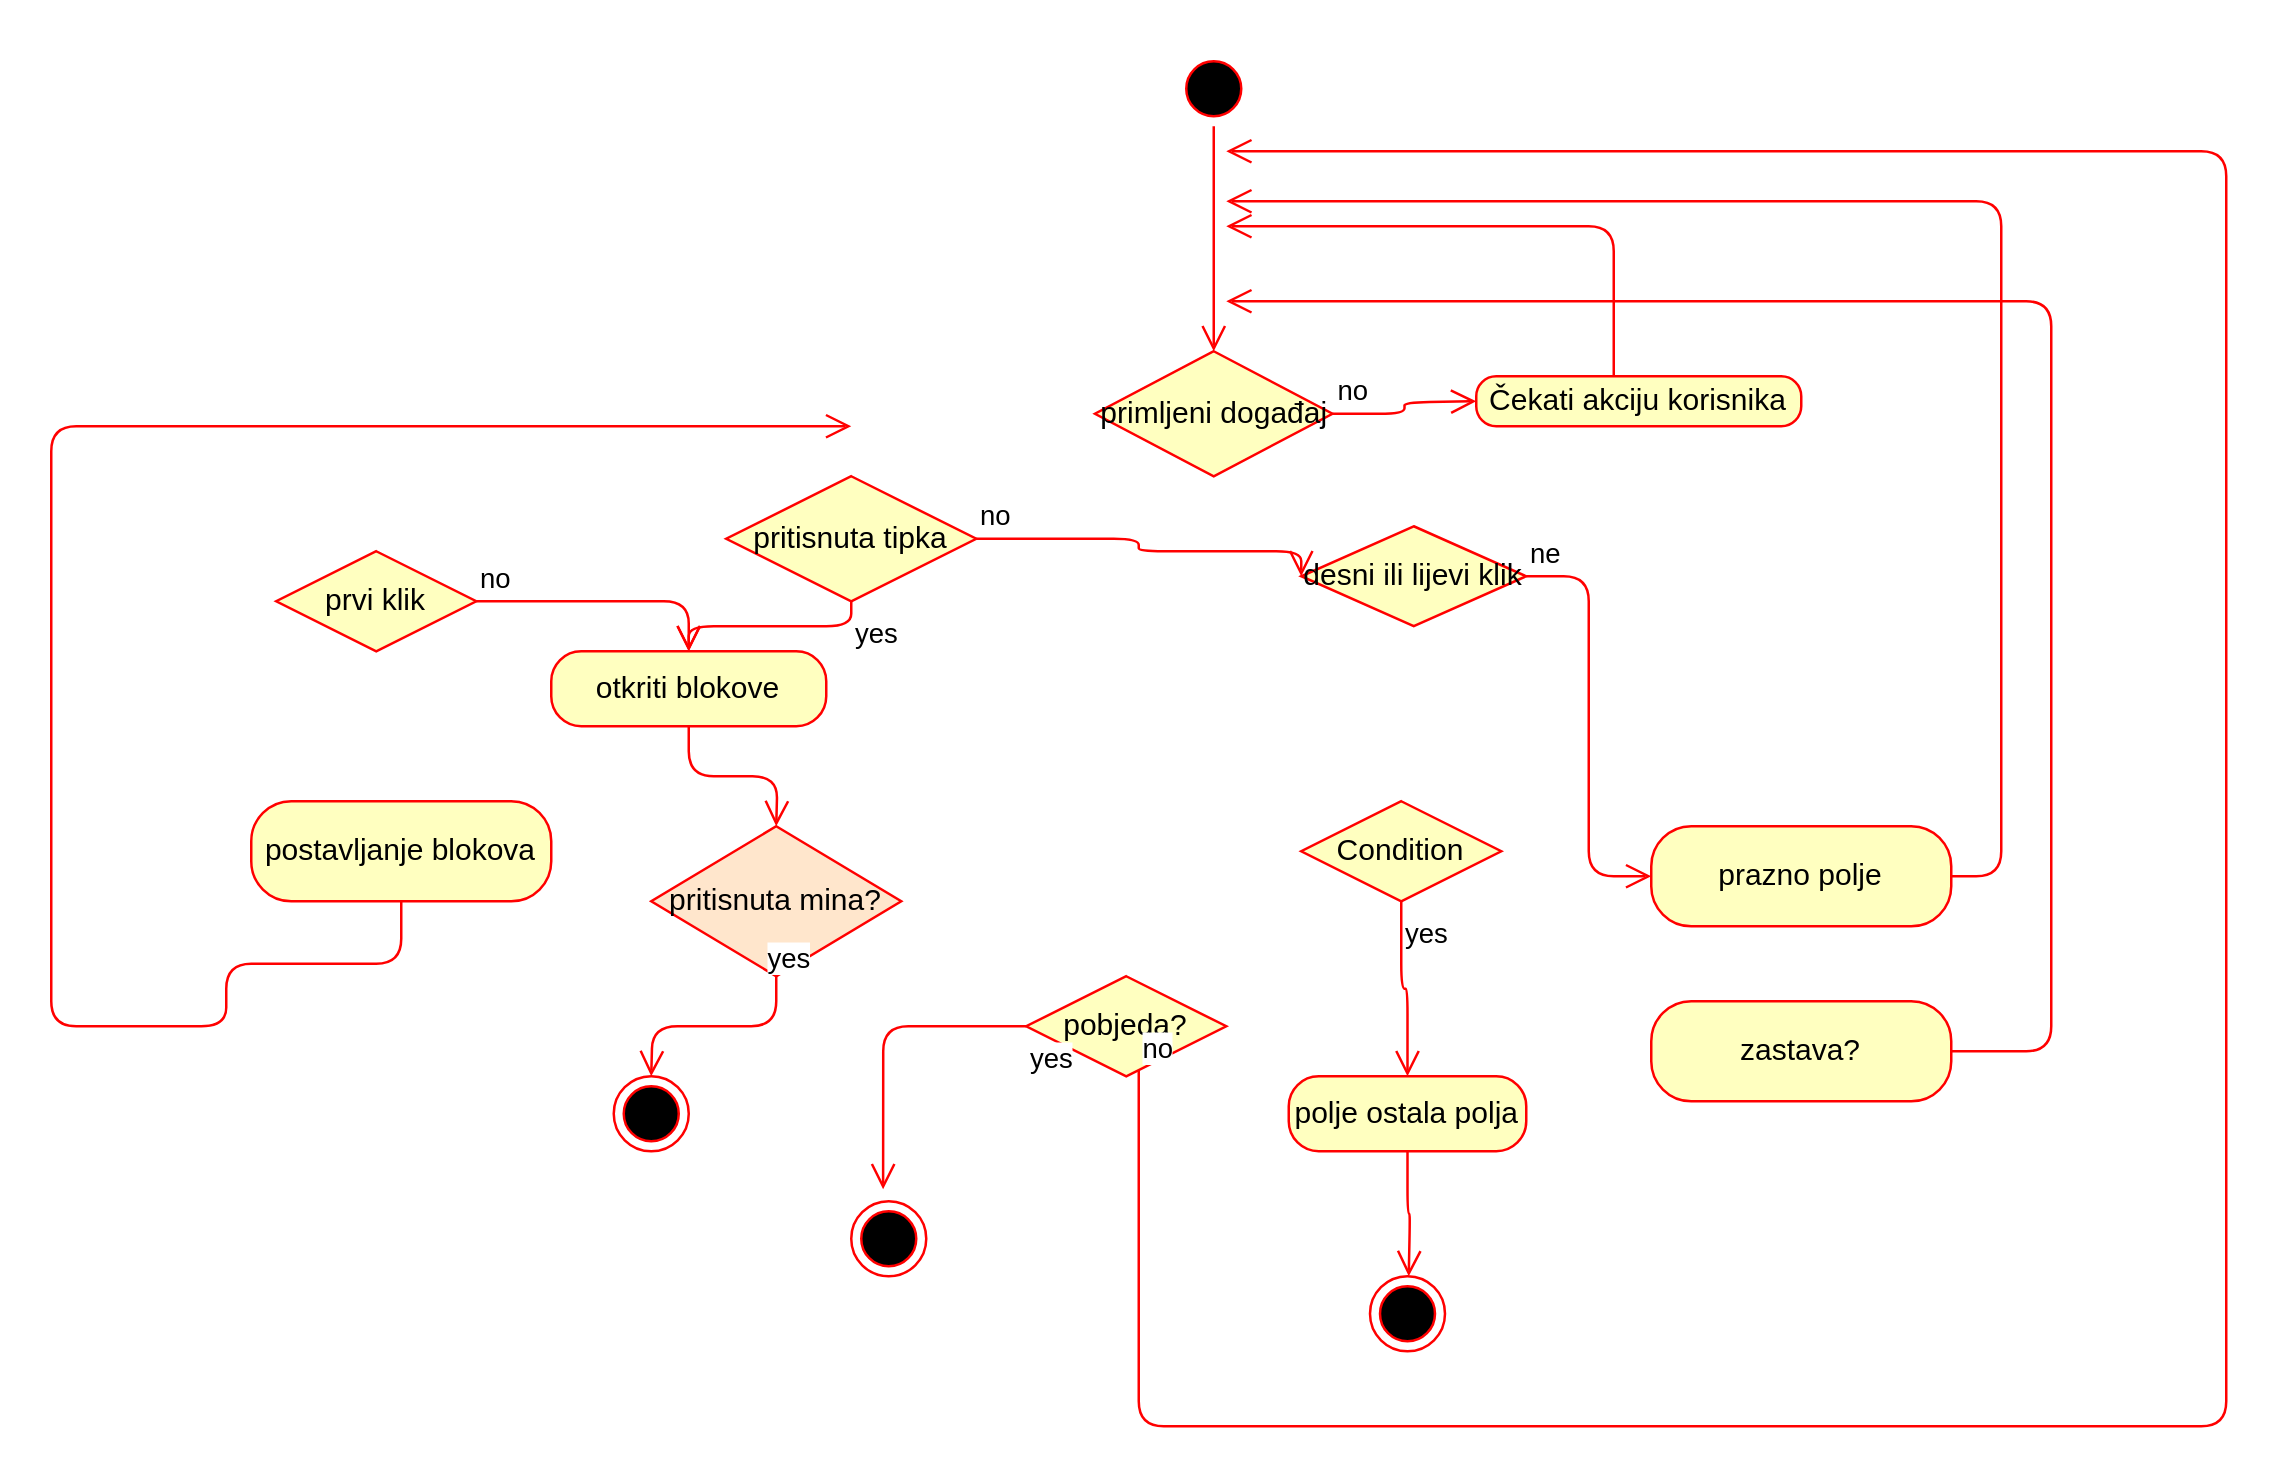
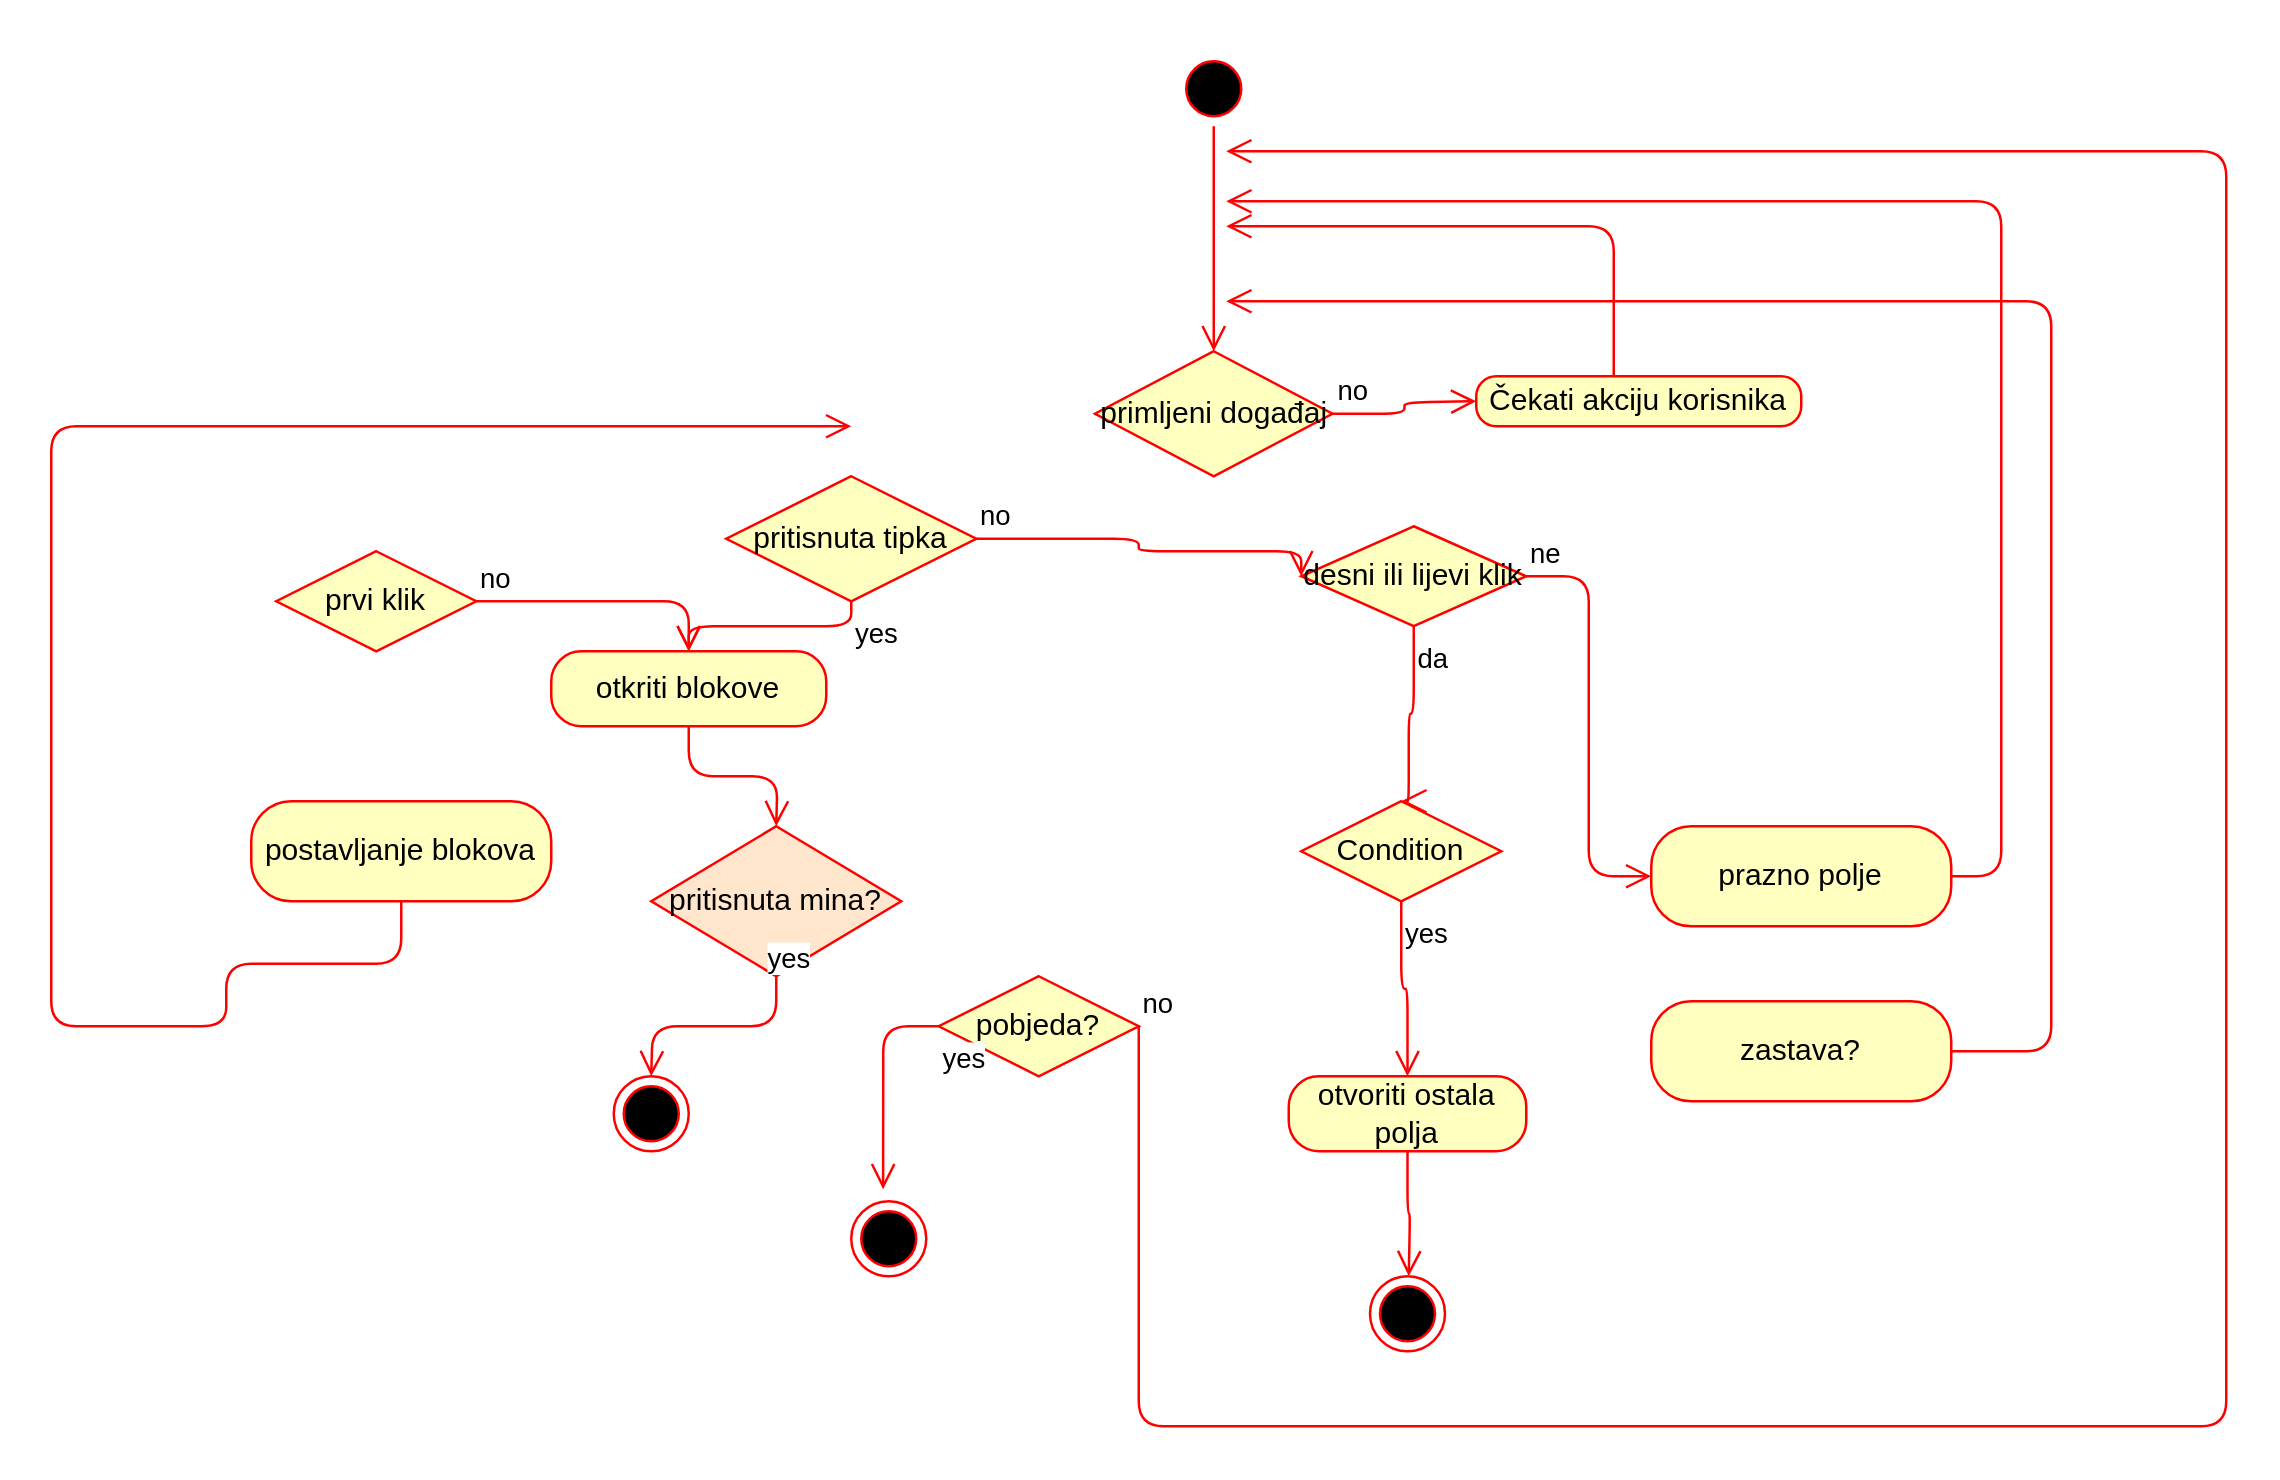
  <mxCell id="0" />
  <mxCell id="1" parent="0" />
  <mxCell id="2" value="" style="ellipse;html=1;shape=startState;fillColor=#000000;strokeColor=#ff0000;" vertex="1" parent="1"><mxGeometry x="470" y="20" width="30" height="30" as="geometry" /></mxCell>
  <mxCell id="3" value="" style="edgeStyle=orthogonalEdgeStyle;html=1;verticalAlign=bottom;endArrow=open;endSize=8;strokeColor=#ff0000;entryX=0.5;entryY=0;entryDx=0;entryDy=0;" edge="1" source="2" parent="1" target="4"><mxGeometry relative="1" as="geometry"><mxPoint x="310" y="140" as="targetPoint" /><Array as="points"><mxPoint x="485" y="120" /><mxPoint x="485" y="120" /></Array></mxGeometry></mxCell>
  <mxCell id="4" value="&lt;span class=&quot;VIiyi&quot; lang=&quot;hr&quot;&gt;&lt;span class=&quot;JLqJ4b ChMk0b&quot;&gt;&lt;span&gt;primljeni događaj&lt;/span&gt;&lt;/span&gt;&lt;/span&gt;" style="rhombus;whiteSpace=wrap;html=1;fillColor=#ffffc0;strokeColor=#ff0000;" vertex="1" parent="1"><mxGeometry x="437.5" y="140" width="95" height="50" as="geometry" /></mxCell>
  <mxCell id="5" value="no" style="edgeStyle=orthogonalEdgeStyle;html=1;align=left;verticalAlign=bottom;endArrow=open;endSize=8;strokeColor=#ff0000;" edge="1" source="4" parent="1"><mxGeometry x="-1" relative="1" as="geometry"><mxPoint x="590" y="160" as="targetPoint" /></mxGeometry></mxCell>
  <mxCell id="6" value="Čekati akciju korisnika" style="rounded=1;whiteSpace=wrap;html=1;arcSize=40;fontColor=#000000;fillColor=#ffffc0;strokeColor=#ff0000;" vertex="1" parent="1"><mxGeometry x="590" y="150" width="130" height="20" as="geometry" /></mxCell>
  <mxCell id="7" value="" style="edgeStyle=orthogonalEdgeStyle;html=1;verticalAlign=bottom;endArrow=open;endSize=8;strokeColor=#ff0000;" edge="1" source="6" parent="1"><mxGeometry relative="1" as="geometry"><mxPoint x="490" y="90" as="targetPoint" /><Array as="points"><mxPoint x="645" y="90" /><mxPoint x="645" y="90" /></Array></mxGeometry></mxCell>
  <mxCell id="8" value="pritisnuta tipka" style="rhombus;whiteSpace=wrap;html=1;fillColor=#ffffc0;strokeColor=#ff0000;" vertex="1" parent="1"><mxGeometry x="290" y="190" width="100" height="50" as="geometry" /></mxCell>
  <mxCell id="9" value="no" style="edgeStyle=orthogonalEdgeStyle;html=1;align=left;verticalAlign=bottom;endArrow=open;endSize=8;strokeColor=#ff0000;entryX=0;entryY=0.5;entryDx=0;entryDy=0;" edge="1" source="8" parent="1" target="24"><mxGeometry x="-1" relative="1" as="geometry"><mxPoint x="520" y="220" as="targetPoint" /><Array as="points"><mxPoint x="455" y="215" /><mxPoint x="455" y="220" /><mxPoint x="520" y="220" /></Array></mxGeometry></mxCell>
  <mxCell id="10" value="yes" style="edgeStyle=orthogonalEdgeStyle;html=1;align=left;verticalAlign=top;endArrow=open;endSize=8;strokeColor=#ff0000;" edge="1" source="8" parent="1" target="15"><mxGeometry x="-1" relative="1" as="geometry"><mxPoint x="150" y="200" as="targetPoint" /></mxGeometry></mxCell>
  <mxCell id="11" value="prvi klik" style="rhombus;whiteSpace=wrap;html=1;fillColor=#ffffc0;strokeColor=#ff0000;" vertex="1" parent="1"><mxGeometry x="110" y="220" width="80" height="40" as="geometry" /></mxCell>
  <mxCell id="12" value="no" style="edgeStyle=orthogonalEdgeStyle;html=1;align=left;verticalAlign=bottom;endArrow=open;endSize=8;strokeColor=#ff0000;entryX=0.5;entryY=0;entryDx=0;entryDy=0;" edge="1" source="11" parent="1" target="15"><mxGeometry x="-1" relative="1" as="geometry"><mxPoint x="330" y="240" as="targetPoint" /></mxGeometry></mxCell>
  <mxCell id="13" value="postavljanje blokova" style="rounded=1;whiteSpace=wrap;html=1;arcSize=40;fontColor=#000000;fillColor=#ffffc0;strokeColor=#ff0000;" vertex="1" parent="1"><mxGeometry x="100" y="320" width="120" height="40" as="geometry" /></mxCell>
  <mxCell id="14" value="" style="edgeStyle=orthogonalEdgeStyle;html=1;verticalAlign=bottom;endArrow=open;endSize=8;strokeColor=#ff0000;" edge="1" source="13" parent="1"><mxGeometry relative="1" as="geometry"><mxPoint x="340" y="170" as="targetPoint" /><Array as="points"><mxPoint x="160" y="385" /><mxPoint y="385" x="90" /><mxPoint y="410" x="90" /><mxPoint x="20" y="410" /></Array></mxGeometry></mxCell>
  <mxCell id="15" value="otkriti blokove" style="rounded=1;whiteSpace=wrap;html=1;arcSize=40;fontColor=#000000;fillColor=#ffffc0;strokeColor=#ff0000;" vertex="1" parent="1"><mxGeometry x="220" y="260" width="110" height="30" as="geometry" /></mxCell>
  <mxCell id="16" value="" style="edgeStyle=orthogonalEdgeStyle;html=1;verticalAlign=bottom;endArrow=open;endSize=8;strokeColor=#ff0000;" edge="1" source="15" parent="1"><mxGeometry relative="1" as="geometry"><mxPoint x="310" y="330" as="targetPoint" /></mxGeometry></mxCell>
  <mxCell id="17" value="pritisnuta mina?" style="rhombus;whiteSpace=wrap;html=1;fillColor=#ffe6cc;strokeColor=#ff0000;" vertex="1" parent="1"><mxGeometry x="260" y="330" width="100" height="60" as="geometry" /></mxCell>
  <mxCell id="18" value="yes" style="edgeStyle=orthogonalEdgeStyle;html=1;align=left;verticalAlign=top;endArrow=open;endSize=8;strokeColor=#ff0000;entryX=0.5;entryY=0;entryDx=0;entryDy=0;" edge="1" source="17" parent="1"><mxGeometry x="-1" y="-21" relative="1" as="geometry"><mxPoint x="260" y="430" as="targetPoint" /><mxPoint x="16" y="-20" as="offset" /></mxGeometry></mxCell>
- <mxCell id="19" value="pobjeda?" style="rhombus;whiteSpace=wrap;html=1;fillColor=#ffffc0;strokeColor=#ff0000;" vertex="1" parent="1"><mxGeometry x="410" y="390" width="80" height="40" as="geometry" /></mxCell>
+ <mxCell id="19" value="pobjeda?" style="rhombus;whiteSpace=wrap;html=1;fillColor=#ffffc0;strokeColor=#ff0000;" vertex="1" parent="1"><mxGeometry x="375" y="390" width="80" height="40" as="geometry" /></mxCell>
  <mxCell id="20" value="no" style="edgeStyle=orthogonalEdgeStyle;html=1;align=left;verticalAlign=bottom;endArrow=open;endSize=8;strokeColor=#ff0000;" edge="1" source="19" parent="1"><mxGeometry x="-1" relative="1" as="geometry"><mxPoint x="490" y="60" as="targetPoint" /><Array as="points"><mxPoint x="455" y="570" /><mxPoint x="890" y="570" /><mxPoint x="890" y="60" /></Array></mxGeometry></mxCell>
  <mxCell id="21" value="" style="ellipse;html=1;shape=endState;fillColor=#000000;strokeColor=#ff0000;" vertex="1" parent="1"><mxGeometry x="245" y="430" width="30" height="30" as="geometry" /></mxCell>
  <mxCell id="22" value="prazno polje" style="rounded=1;whiteSpace=wrap;html=1;arcSize=40;fontColor=#000000;fillColor=#ffffc0;strokeColor=#ff0000;" vertex="1" parent="1"><mxGeometry x="660" y="330" width="120" height="40" as="geometry" /></mxCell>
  <mxCell id="23" value="" style="edgeStyle=orthogonalEdgeStyle;html=1;verticalAlign=bottom;endArrow=open;endSize=8;strokeColor=#ff0000;" edge="1" source="22" parent="1"><mxGeometry relative="1" as="geometry"><mxPoint x="490" y="80" as="targetPoint" /><Array as="points"><mxPoint x="800" y="350" /><mxPoint x="800" y="80" /></Array></mxGeometry></mxCell>
  <mxCell id="24" value="desni ili lijevi klik" style="rhombus;whiteSpace=wrap;html=1;fillColor=#ffffc0;strokeColor=#ff0000;" vertex="1" parent="1"><mxGeometry x="520" y="210" width="90" height="40" as="geometry" /></mxCell>
  <mxCell id="25" value="ne" style="edgeStyle=orthogonalEdgeStyle;html=1;align=left;verticalAlign=bottom;endArrow=open;endSize=8;strokeColor=#ff0000;entryX=0;entryY=0.5;entryDx=0;entryDy=0;" edge="1" source="24" parent="1" target="22"><mxGeometry x="-1" relative="1" as="geometry"><mxPoint x="700" y="230" as="targetPoint" /></mxGeometry></mxCell>
+ <mxCell id="26" value="da" style="edgeStyle=orthogonalEdgeStyle;html=1;align=left;verticalAlign=top;endArrow=open;endSize=8;strokeColor=#ff0000;entryX=0.5;entryY=0;entryDx=0;entryDy=0;" edge="1" source="24" parent="1" target="31"><mxGeometry x="-1" relative="1" as="geometry"><mxPoint x="562.5" y="320" as="targetPoint" /><Array as="points"><mxPoint x="565" y="285" /><mxPoint x="563" y="285" /><mxPoint x="563" y="320" /></Array></mxGeometry></mxCell>
  <mxCell id="27" value="zastava?" style="rounded=1;whiteSpace=wrap;html=1;arcSize=40;fontColor=#000000;fillColor=#ffffc0;strokeColor=#ff0000;" vertex="1" parent="1"><mxGeometry x="660" y="400" width="120" height="40" as="geometry" /></mxCell>
  <mxCell id="28" value="" style="edgeStyle=orthogonalEdgeStyle;html=1;verticalAlign=bottom;endArrow=open;endSize=8;strokeColor=#ff0000;" edge="1" source="27" parent="1"><mxGeometry relative="1" as="geometry"><mxPoint x="490" y="120" as="targetPoint" /><Array as="points"><mxPoint x="820" y="420" /><mxPoint x="820" y="120" /></Array></mxGeometry></mxCell>
  <mxCell id="29" value="" style="ellipse;html=1;shape=endState;fillColor=#000000;strokeColor=#ff0000;" vertex="1" parent="1"><mxGeometry x="340" y="480" width="30" height="30" as="geometry" /></mxCell>
  <mxCell id="30" value="yes" style="edgeStyle=orthogonalEdgeStyle;html=1;align=left;verticalAlign=top;endArrow=open;endSize=8;strokeColor=#ff0000;entryX=0.425;entryY=-0.16;entryDx=0;entryDy=0;entryPerimeter=0;" edge="1" parent="1" source="19" target="29"><mxGeometry x="-1" relative="1" as="geometry"><mxPoint x="384" y="456" as="targetPoint" /><mxPoint x="415" y="430" as="sourcePoint" /></mxGeometry></mxCell>
  <mxCell id="31" value="Condition" style="rhombus;whiteSpace=wrap;html=1;fillColor=#ffffc0;strokeColor=#ff0000;" vertex="1" parent="1"><mxGeometry x="520" y="320" width="80" height="40" as="geometry" /></mxCell>
  <mxCell id="32" value="yes" style="edgeStyle=orthogonalEdgeStyle;html=1;align=left;verticalAlign=top;endArrow=open;endSize=8;strokeColor=#ff0000;entryX=0.5;entryY=0;entryDx=0;entryDy=0;" edge="1" source="31" parent="1" target="33"><mxGeometry x="-1" relative="1" as="geometry"><mxPoint x="560" y="430" as="targetPoint" /></mxGeometry></mxCell>
- <mxCell id="33" value="polje ostala polja" style="rounded=1;whiteSpace=wrap;html=1;arcSize=40;fontColor=#000000;fillColor=#ffffc0;strokeColor=#ff0000;" vertex="1" parent="1"><mxGeometry x="515" y="430" width="95" height="30" as="geometry" /></mxCell>
+ <mxCell id="33" value="otvoriti ostala polja" style="rounded=1;whiteSpace=wrap;html=1;arcSize=40;fontColor=#000000;fillColor=#ffffc0;strokeColor=#ff0000;" vertex="1" parent="1"><mxGeometry x="515" y="430" width="95" height="30" as="geometry" /></mxCell>
  <mxCell id="34" value="" style="edgeStyle=orthogonalEdgeStyle;html=1;verticalAlign=bottom;endArrow=open;endSize=8;strokeColor=#ff0000;" edge="1" source="33" parent="1"><mxGeometry relative="1" as="geometry"><mxPoint x="563" y="510" as="targetPoint" /></mxGeometry></mxCell>
  <mxCell id="35" value="" style="ellipse;html=1;shape=endState;fillColor=#000000;strokeColor=#ff0000;" vertex="1" parent="1"><mxGeometry x="547.5" y="510" width="30" height="30" as="geometry" /></mxCell>
